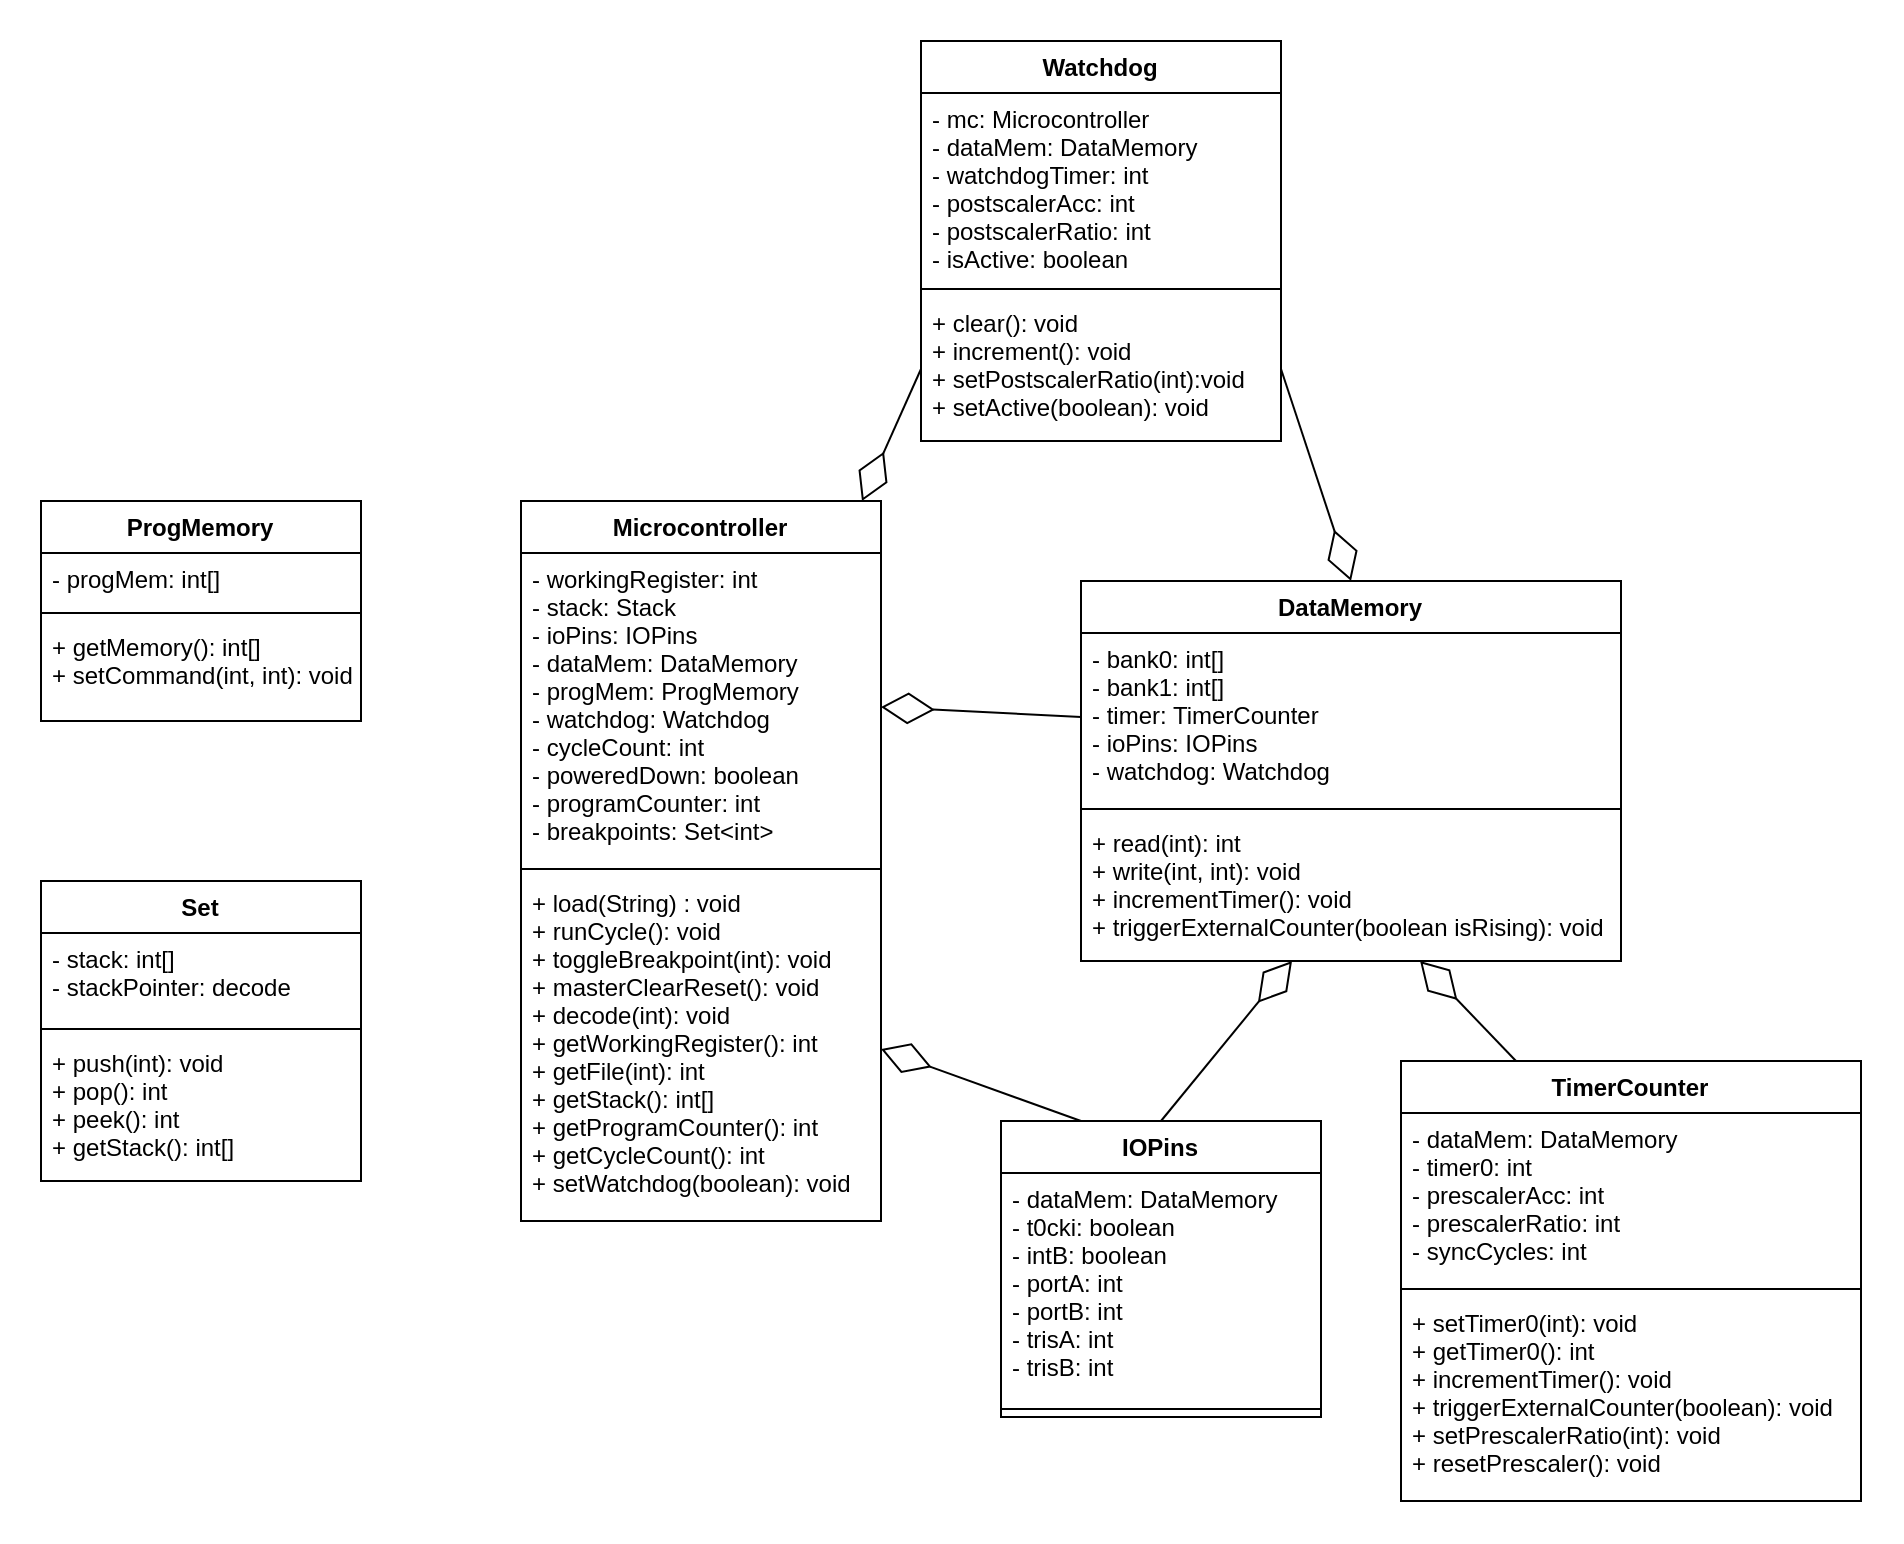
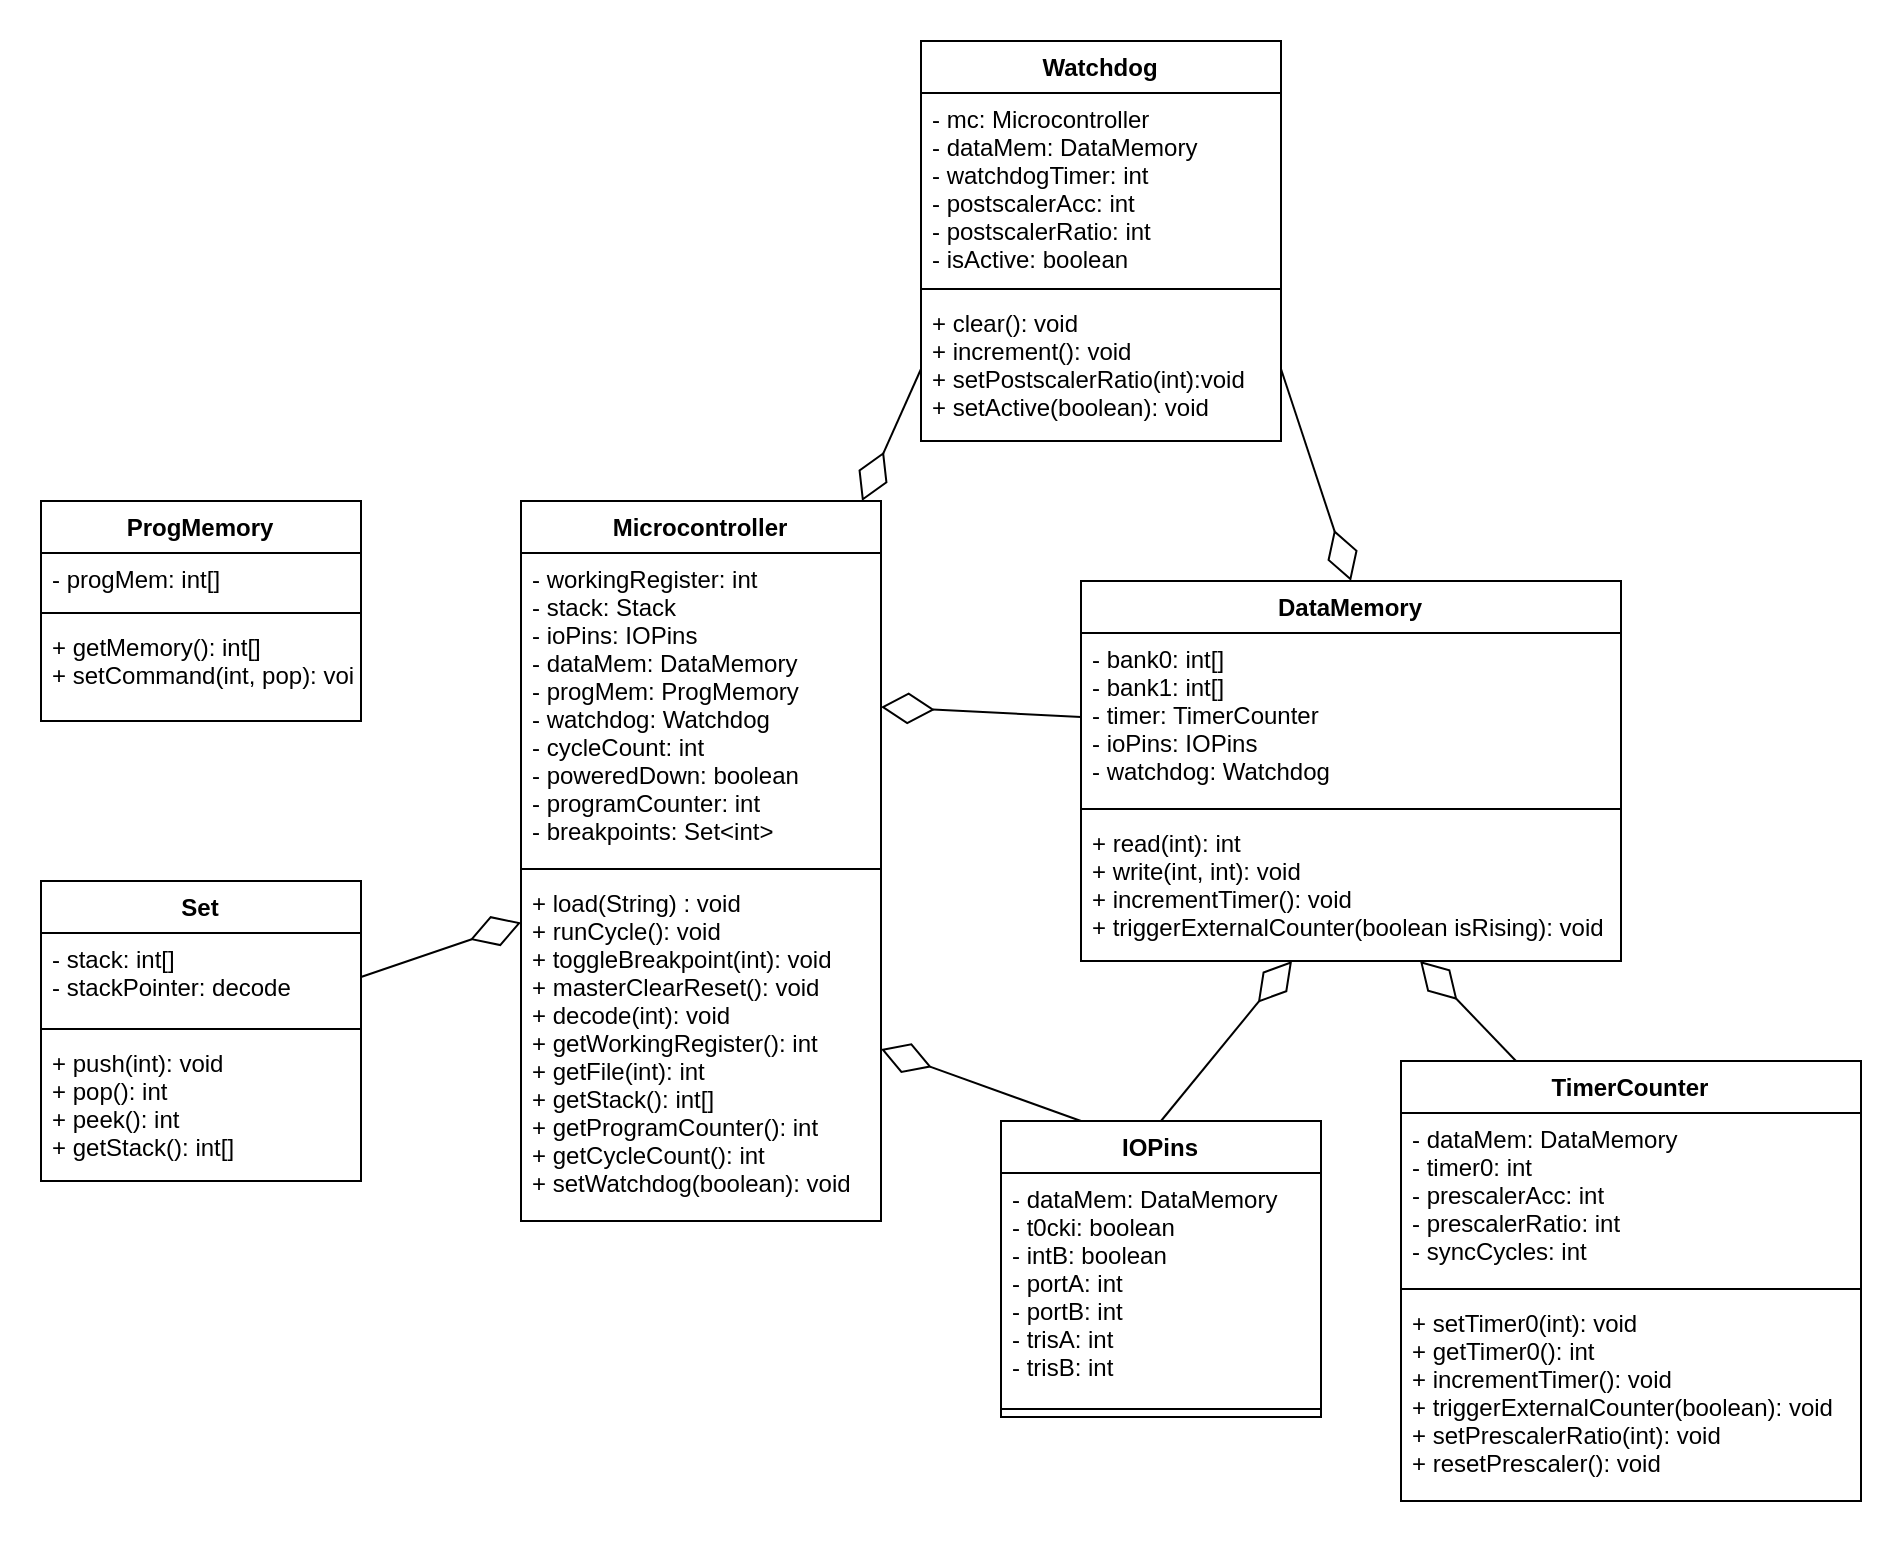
  <mxCell id="0" />
  <mxCell id="1" parent="0" />
  <mxCell id="2" value="Microcontroller" style="swimlane;fontStyle=1;align=center;verticalAlign=top;childLayout=stackLayout;horizontal=1;startSize=26;horizontalStack=0;resizeParent=1;resizeParentMax=0;resizeLast=0;collapsible=1;marginBottom=0;" parent="1" vertex="1"><mxGeometry x="260" y="250" width="180" height="360" as="geometry" /></mxCell>
  <mxCell id="3" value="- workingRegister: int&#10;- stack: Stack&#10;- ioPins: IOPins&#10;- dataMem: DataMemory&#10;- progMem: ProgMemory&#10;- watchdog: Watchdog&#10;- cycleCount: int&#10;- poweredDown: boolean&#10;- programCounter: int&#10;- breakpoints: Set&lt;int&gt;" style="text;strokeColor=none;fillColor=none;align=left;verticalAlign=top;spacingLeft=4;spacingRight=4;overflow=hidden;rotatable=0;points=[[0,0.5],[1,0.5]];portConstraint=eastwest;" parent="2" vertex="1"><mxGeometry y="26" width="180" height="154" as="geometry" /></mxCell>
  <mxCell id="4" value="" style="line;strokeWidth=1;fillColor=none;align=left;verticalAlign=middle;spacingTop=-1;spacingLeft=3;spacingRight=3;rotatable=0;labelPosition=right;points=[];portConstraint=eastwest;" parent="2" vertex="1"><mxGeometry y="180" width="180" height="8" as="geometry" /></mxCell>
  <mxCell id="5" value="+ load(String) : void&#10;+ runCycle(): void&#10;+ toggleBreakpoint(int): void&#10;+ masterClearReset(): void&#10;+ decode(int): void&#10;+ getWorkingRegister(): int&#10;+ getFile(int): int&#10;+ getStack(): int[]&#10;+ getProgramCounter(): int&#10;+ getCycleCount(): int&#10;+ setWatchdog(boolean): void" style="text;strokeColor=none;fillColor=none;align=left;verticalAlign=top;spacingLeft=4;spacingRight=4;overflow=hidden;rotatable=0;points=[[0,0.5],[1,0.5]];portConstraint=eastwest;" parent="2" vertex="1"><mxGeometry y="188" width="180" height="172" as="geometry" /></mxCell>
  <mxCell id="6" value="ProgMemory" style="swimlane;fontStyle=1;align=center;verticalAlign=top;childLayout=stackLayout;horizontal=1;startSize=26;horizontalStack=0;resizeParent=1;resizeParentMax=0;resizeLast=0;collapsible=1;marginBottom=0;" vertex="1" parent="1"><mxGeometry x="20" y="250" width="160" height="110" as="geometry" /></mxCell>
  <mxCell id="7" value="- progMem: int[]" style="text;strokeColor=none;fillColor=none;align=left;verticalAlign=top;spacingLeft=4;spacingRight=4;overflow=hidden;rotatable=0;points=[[0,0.5],[1,0.5]];portConstraint=eastwest;" vertex="1" parent="6"><mxGeometry y="26" width="160" height="26" as="geometry" /></mxCell>
  <mxCell id="8" value="" style="line;strokeWidth=1;fillColor=none;align=left;verticalAlign=middle;spacingTop=-1;spacingLeft=3;spacingRight=3;rotatable=0;labelPosition=right;points=[];portConstraint=eastwest;" vertex="1" parent="6"><mxGeometry y="52" width="160" height="8" as="geometry" /></mxCell>
- <mxCell id="9" value="+ getMemory(): int[]&#10;+ setCommand(int, int): void" style="text;strokeColor=none;fillColor=none;align=left;verticalAlign=top;spacingLeft=4;spacingRight=4;overflow=hidden;rotatable=0;points=[[0,0.5],[1,0.5]];portConstraint=eastwest;" vertex="1" parent="6"><mxGeometry y="60" width="160" height="50" as="geometry" /></mxCell>
+ <mxCell id="9" value="+ getMemory(): int[]&#10;+ setCommand(int, pop): void" style="text;strokeColor=none;fillColor=none;align=left;verticalAlign=top;spacingLeft=4;spacingRight=4;overflow=hidden;rotatable=0;points=[[0,0.5],[1,0.5]];portConstraint=eastwest;" vertex="1" parent="6"><mxGeometry y="60" width="160" height="50" as="geometry" /></mxCell>
  <mxCell id="10" value="DataMemory" style="swimlane;fontStyle=1;align=center;verticalAlign=top;childLayout=stackLayout;horizontal=1;startSize=26;horizontalStack=0;resizeParent=1;resizeParentMax=0;resizeLast=0;collapsible=1;marginBottom=0;" vertex="1" parent="1"><mxGeometry x="540" y="290" width="270" height="190" as="geometry" /></mxCell>
  <mxCell id="11" value="- bank0: int[]&#10;- bank1: int[]&#10;- timer: TimerCounter&#10;- ioPins: IOPins&#10;- watchdog: Watchdog" style="text;strokeColor=none;fillColor=none;align=left;verticalAlign=top;spacingLeft=4;spacingRight=4;overflow=hidden;rotatable=0;points=[[0,0.5],[1,0.5]];portConstraint=eastwest;" vertex="1" parent="10"><mxGeometry y="26" width="270" height="84" as="geometry" /></mxCell>
  <mxCell id="12" value="" style="line;strokeWidth=1;fillColor=none;align=left;verticalAlign=middle;spacingTop=-1;spacingLeft=3;spacingRight=3;rotatable=0;labelPosition=right;points=[];portConstraint=eastwest;" vertex="1" parent="10"><mxGeometry y="110" width="270" height="8" as="geometry" /></mxCell>
  <mxCell id="13" value="+ read(int): int&#10;+ write(int, int): void&#10;+ incrementTimer(): void&#10;+ triggerExternalCounter(boolean isRising): void" style="text;strokeColor=none;fillColor=none;align=left;verticalAlign=top;spacingLeft=4;spacingRight=4;overflow=hidden;rotatable=0;points=[[0,0.5],[1,0.5]];portConstraint=eastwest;" vertex="1" parent="10"><mxGeometry y="118" width="270" height="72" as="geometry" /></mxCell>
  <mxCell id="14" value="IOPins" style="swimlane;fontStyle=1;align=center;verticalAlign=top;childLayout=stackLayout;horizontal=1;startSize=26;horizontalStack=0;resizeParent=1;resizeParentMax=0;resizeLast=0;collapsible=1;marginBottom=0;" vertex="1" parent="1"><mxGeometry x="500" y="560" width="160" height="148" as="geometry" /></mxCell>
  <mxCell id="15" value="- dataMem: DataMemory&#10;- t0cki: boolean&#10;- intB: boolean&#10;- portA: int&#10;- portB: int&#10;- trisA: int&#10;- trisB: int" style="text;strokeColor=none;fillColor=none;align=left;verticalAlign=top;spacingLeft=4;spacingRight=4;overflow=hidden;rotatable=0;points=[[0,0.5],[1,0.5]];portConstraint=eastwest;" vertex="1" parent="14"><mxGeometry y="26" width="160" height="114" as="geometry" /></mxCell>
  <mxCell id="16" value="" style="line;strokeWidth=1;fillColor=none;align=left;verticalAlign=middle;spacingTop=-1;spacingLeft=3;spacingRight=3;rotatable=0;labelPosition=right;points=[];portConstraint=eastwest;" vertex="1" parent="14"><mxGeometry y="140" width="160" height="8" as="geometry" /></mxCell>
  <mxCell id="17" value="" style="endArrow=diamondThin;endFill=0;endSize=24;html=1;exitX=0.5;exitY=0;exitDx=0;exitDy=0;" edge="1" parent="1" source="14" target="13"><mxGeometry width="160" relative="1" as="geometry"><mxPoint x="410" y="510" as="sourcePoint" /><mxPoint x="670" y="540" as="targetPoint" /></mxGeometry></mxCell>
  <mxCell id="18" value="" style="endArrow=diamondThin;endFill=0;endSize=24;html=1;exitX=0.25;exitY=0;exitDx=0;exitDy=0;entryX=1;entryY=0.5;entryDx=0;entryDy=0;" edge="1" parent="1" source="14" target="5"><mxGeometry width="160" relative="1" as="geometry"><mxPoint x="630" y="610" as="sourcePoint" /><mxPoint x="690.897" y="510" as="targetPoint" /></mxGeometry></mxCell>
  <mxCell id="19" value="" style="endArrow=diamondThin;endFill=0;endSize=24;html=1;exitX=0;exitY=0.5;exitDx=0;exitDy=0;entryX=1;entryY=0.5;entryDx=0;entryDy=0;" edge="1" parent="1" source="11" target="3"><mxGeometry width="160" relative="1" as="geometry"><mxPoint x="630" y="610" as="sourcePoint" /><mxPoint x="665.256" y="510" as="targetPoint" /></mxGeometry></mxCell>
  <mxCell id="20" value="Watchdog" style="swimlane;fontStyle=1;align=center;verticalAlign=top;childLayout=stackLayout;horizontal=1;startSize=26;horizontalStack=0;resizeParent=1;resizeParentMax=0;resizeLast=0;collapsible=1;marginBottom=0;" vertex="1" parent="1"><mxGeometry x="460" y="20" width="180" height="200" as="geometry" /></mxCell>
  <mxCell id="21" value="- mc: Microcontroller&#10;- dataMem: DataMemory&#10;- watchdogTimer: int&#10;- postscalerAcc: int&#10;- postscalerRatio: int&#10;- isActive: boolean" style="text;strokeColor=none;fillColor=none;align=left;verticalAlign=top;spacingLeft=4;spacingRight=4;overflow=hidden;rotatable=0;points=[[0,0.5],[1,0.5]];portConstraint=eastwest;" vertex="1" parent="20"><mxGeometry y="26" width="180" height="94" as="geometry" /></mxCell>
  <mxCell id="22" value="" style="line;strokeWidth=1;fillColor=none;align=left;verticalAlign=middle;spacingTop=-1;spacingLeft=3;spacingRight=3;rotatable=0;labelPosition=right;points=[];portConstraint=eastwest;" vertex="1" parent="20"><mxGeometry y="120" width="180" height="8" as="geometry" /></mxCell>
  <mxCell id="23" value="+ clear(): void&#10;+ increment(): void&#10;+ setPostscalerRatio(int):void&#10;+ setActive(boolean): void" style="text;strokeColor=none;fillColor=none;align=left;verticalAlign=top;spacingLeft=4;spacingRight=4;overflow=hidden;rotatable=0;points=[[0,0.5],[1,0.5]];portConstraint=eastwest;" vertex="1" parent="20"><mxGeometry y="128" width="180" height="72" as="geometry" /></mxCell>
  <mxCell id="24" value="" style="endArrow=diamondThin;endFill=0;endSize=24;html=1;exitX=0;exitY=0.5;exitDx=0;exitDy=0;" edge="1" parent="1" source="23" target="2"><mxGeometry width="160" relative="1" as="geometry"><mxPoint x="410" y="210" as="sourcePoint" /><mxPoint x="325" y="200" as="targetPoint" /></mxGeometry></mxCell>
  <mxCell id="25" value="" style="endArrow=diamondThin;endFill=0;endSize=24;html=1;exitX=1;exitY=0.5;exitDx=0;exitDy=0;entryX=0.5;entryY=0;entryDx=0;entryDy=0;" edge="1" parent="1" source="23" target="10"><mxGeometry width="160" relative="1" as="geometry"><mxPoint x="430" y="124" as="sourcePoint" /><mxPoint x="315" y="260" as="targetPoint" /></mxGeometry></mxCell>
  <mxCell id="26" value="Set" style="swimlane;fontStyle=1;align=center;verticalAlign=top;childLayout=stackLayout;horizontal=1;startSize=26;horizontalStack=0;resizeParent=1;resizeParentMax=0;resizeLast=0;collapsible=1;marginBottom=0;" vertex="1" parent="1"><mxGeometry x="20" y="440" width="160" height="150" as="geometry" /></mxCell>
  <mxCell id="27" value="- stack: int[]&#10;- stackPointer: decode" style="text;strokeColor=none;fillColor=none;align=left;verticalAlign=top;spacingLeft=4;spacingRight=4;overflow=hidden;rotatable=0;points=[[0,0.5],[1,0.5]];portConstraint=eastwest;" vertex="1" parent="26"><mxGeometry y="26" width="160" height="44" as="geometry" /></mxCell>
  <mxCell id="28" value="" style="line;strokeWidth=1;fillColor=none;align=left;verticalAlign=middle;spacingTop=-1;spacingLeft=3;spacingRight=3;rotatable=0;labelPosition=right;points=[];portConstraint=eastwest;" vertex="1" parent="26"><mxGeometry y="70" width="160" height="8" as="geometry" /></mxCell>
  <mxCell id="29" value="+ push(int): void&#10;+ pop(): int&#10;+ peek(): int&#10;+ getStack(): int[]" style="text;strokeColor=none;fillColor=none;align=left;verticalAlign=top;spacingLeft=4;spacingRight=4;overflow=hidden;rotatable=0;points=[[0,0.5],[1,0.5]];portConstraint=eastwest;" vertex="1" parent="26"><mxGeometry y="78" width="160" height="72" as="geometry" /></mxCell>
+ <mxCell id="30" value="" style="endArrow=diamondThin;endFill=0;endSize=24;html=1;exitX=1;exitY=0.5;exitDx=0;exitDy=0;" edge="1" parent="1" source="27" target="2"><mxGeometry width="160" relative="1" as="geometry"><mxPoint x="150" y="299" as="sourcePoint" /><mxPoint x="270" y="363" as="targetPoint" /></mxGeometry></mxCell>
  <mxCell id="31" value="TimerCounter" style="swimlane;fontStyle=1;align=center;verticalAlign=top;childLayout=stackLayout;horizontal=1;startSize=26;horizontalStack=0;resizeParent=1;resizeParentMax=0;resizeLast=0;collapsible=1;marginBottom=0;" vertex="1" parent="1"><mxGeometry x="700" y="530" width="230" height="220" as="geometry" /></mxCell>
  <mxCell id="32" value="- dataMem: DataMemory&#10;- timer0: int&#10;- prescalerAcc: int&#10;- prescalerRatio: int&#10;- syncCycles: int" style="text;strokeColor=none;fillColor=none;align=left;verticalAlign=top;spacingLeft=4;spacingRight=4;overflow=hidden;rotatable=0;points=[[0,0.5],[1,0.5]];portConstraint=eastwest;" vertex="1" parent="31"><mxGeometry y="26" width="230" height="84" as="geometry" /></mxCell>
  <mxCell id="33" value="" style="line;strokeWidth=1;fillColor=none;align=left;verticalAlign=middle;spacingTop=-1;spacingLeft=3;spacingRight=3;rotatable=0;labelPosition=right;points=[];portConstraint=eastwest;" vertex="1" parent="31"><mxGeometry y="110" width="230" height="8" as="geometry" /></mxCell>
  <mxCell id="34" value="+ setTimer0(int): void&#10;+ getTimer0(): int&#10;+ incrementTimer(): void&#10;+ triggerExternalCounter(boolean): void&#10;+ setPrescalerRatio(int): void&#10;+ resetPrescaler(): void" style="text;strokeColor=none;fillColor=none;align=left;verticalAlign=top;spacingLeft=4;spacingRight=4;overflow=hidden;rotatable=0;points=[[0,0.5],[1,0.5]];portConstraint=eastwest;" vertex="1" parent="31"><mxGeometry y="118" width="230" height="102" as="geometry" /></mxCell>
  <mxCell id="35" value="" style="endArrow=diamondThin;endFill=0;endSize=24;html=1;exitX=0.25;exitY=0;exitDx=0;exitDy=0;" edge="1" parent="1" source="31" target="13"><mxGeometry width="160" relative="1" as="geometry"><mxPoint x="630" y="610" as="sourcePoint" /><mxPoint x="665.256" y="510" as="targetPoint" /></mxGeometry></mxCell>
